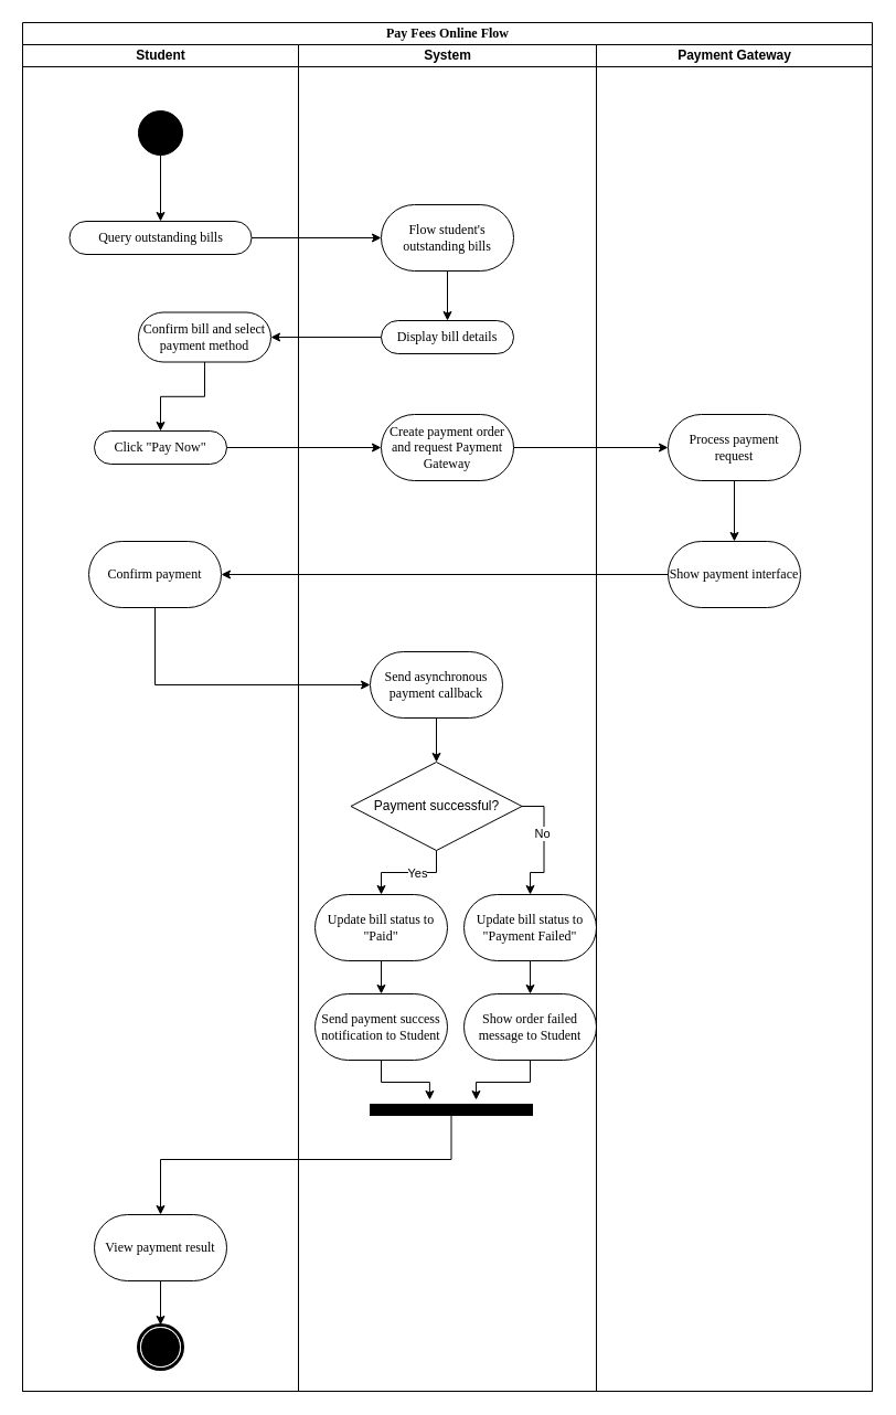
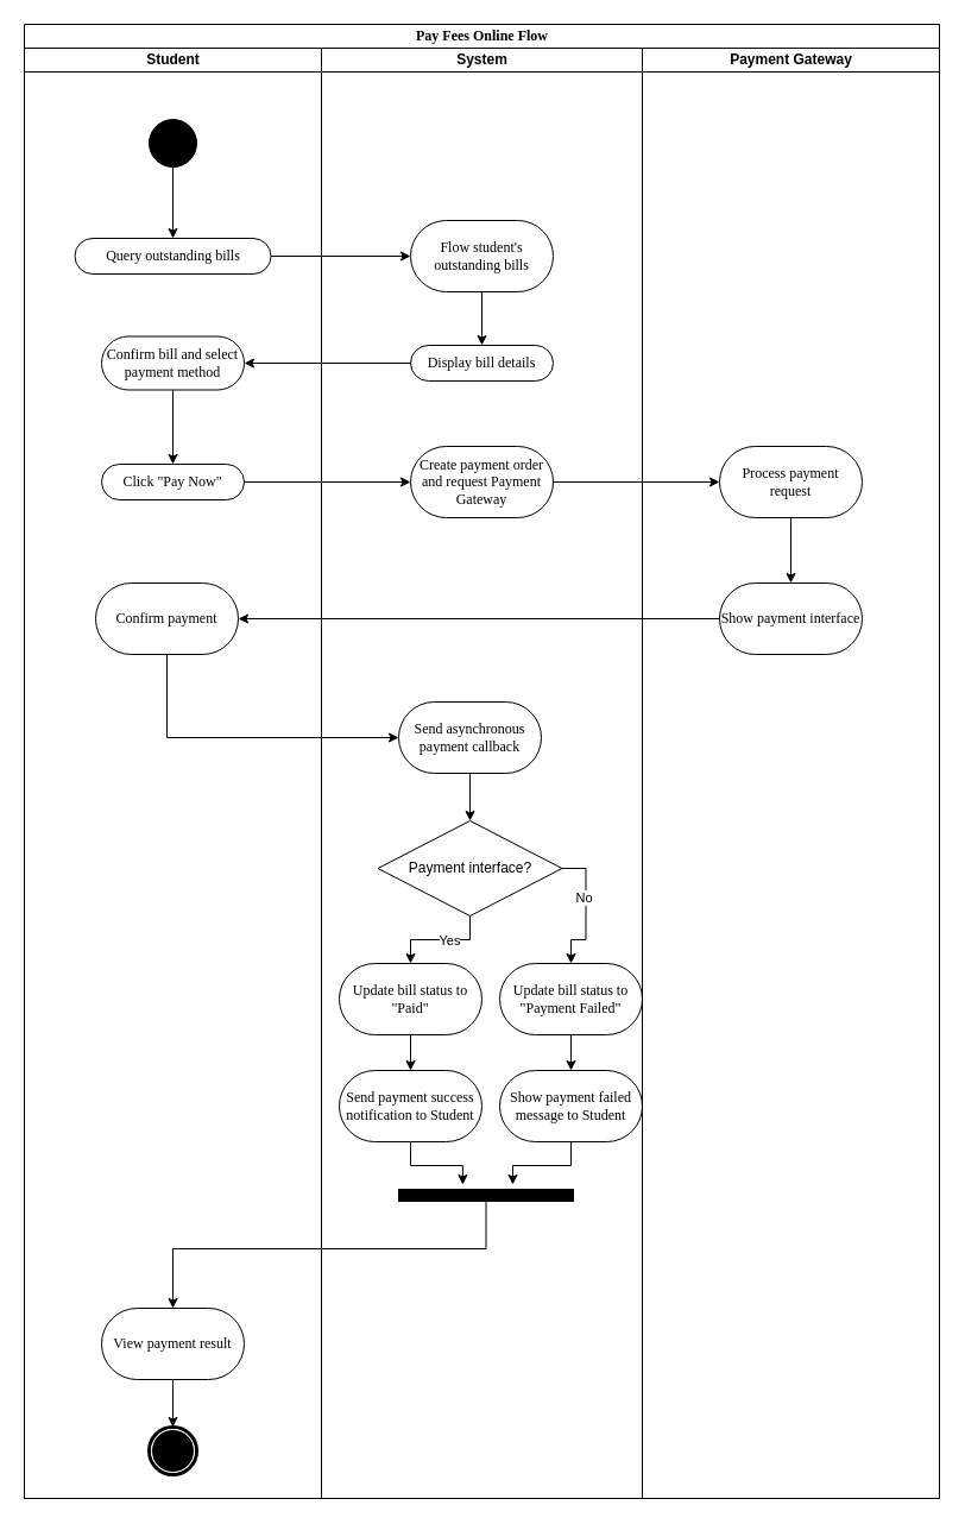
  <mxCell id="0" />
  <mxCell id="1" parent="0" />
  <mxCell id="2" value="Pay Fees Online Flow" style="swimlane;html=1;childLayout=stackLayout;startSize=20;rounded=0;shadow=0;comic=0;labelBackgroundColor=none;strokeWidth=1;fontFamily=Verdana;fontSize=12;align=center;" parent="1" vertex="1"><mxGeometry x="20" y="20" width="770" height="1240" as="geometry" /></mxCell>
  <mxCell id="3" value="Student" style="swimlane;html=1;startSize=20;" parent="2" vertex="1"><mxGeometry y="20" width="250" height="1220" as="geometry" /></mxCell>
  <mxCell id="4" value="" style="edgeStyle=orthogonalEdgeStyle;rounded=0;orthogonalLoop=1;jettySize=auto;html=1;" edge="1" parent="3" source="5" target="6"><mxGeometry relative="1" as="geometry" /></mxCell>
  <mxCell id="5" value="" style="ellipse;whiteSpace=wrap;html=1;rounded=0;shadow=0;comic=0;labelBackgroundColor=none;strokeWidth=1;fillColor=#000000;fontFamily=Verdana;fontSize=12;align=center;" vertex="1" parent="3"><mxGeometry x="105" y="60" width="40" height="40" as="geometry" /></mxCell>
  <mxCell id="6" value="Query outstanding bills" style="rounded=1;whiteSpace=wrap;html=1;shadow=0;comic=0;labelBackgroundColor=none;strokeWidth=1;fontFamily=Verdana;fontSize=12;align=center;arcSize=50;" vertex="1" parent="3"><mxGeometry x="42.5" y="160" width="165" height="30" as="geometry" /></mxCell>
  <mxCell id="7" value="" style="edgeStyle=orthogonalEdgeStyle;rounded=0;orthogonalLoop=1;jettySize=auto;html=1;" edge="1" parent="3" source="8" target="9"><mxGeometry relative="1" as="geometry" /></mxCell>
- <mxCell id="8" value="Confirm bill and select payment method" style="whiteSpace=wrap;html=1;fontFamily=Verdana;rounded=1;shadow=0;comic=0;labelBackgroundColor=none;strokeWidth=1;arcSize=50;" vertex="1" parent="3"><mxGeometry x="105" y="242.5" width="120" height="45" as="geometry" /></mxCell>
+ <mxCell id="8" value="Confirm bill and select payment method" style="whiteSpace=wrap;html=1;fontFamily=Verdana;rounded=1;shadow=0;comic=0;labelBackgroundColor=none;strokeWidth=1;arcSize=50;" vertex="1" parent="3"><mxGeometry x="65" y="242.5" width="120" height="45" as="geometry" /></mxCell>
  <mxCell id="9" value="Click &quot;Pay Now&quot;" style="whiteSpace=wrap;html=1;fontFamily=Verdana;rounded=1;shadow=0;comic=0;labelBackgroundColor=none;strokeWidth=1;arcSize=50;" vertex="1" parent="3"><mxGeometry x="65" y="350" width="120" height="30" as="geometry" /></mxCell>
  <mxCell id="10" value="Confirm payment" style="whiteSpace=wrap;html=1;fontFamily=Verdana;rounded=1;shadow=0;comic=0;labelBackgroundColor=none;strokeWidth=1;arcSize=50;" vertex="1" parent="3"><mxGeometry x="60" y="450" width="120" height="60" as="geometry" /></mxCell>
  <mxCell id="11" value="" style="edgeStyle=orthogonalEdgeStyle;rounded=0;orthogonalLoop=1;jettySize=auto;html=1;" edge="1" parent="3" source="12" target="13"><mxGeometry relative="1" as="geometry" /></mxCell>
  <mxCell id="12" value="View payment result" style="whiteSpace=wrap;html=1;fontFamily=Verdana;rounded=1;shadow=0;comic=0;labelBackgroundColor=none;strokeWidth=1;arcSize=50;" vertex="1" parent="3"><mxGeometry x="65" y="1060" width="120" height="60" as="geometry" /></mxCell>
  <mxCell id="13" value="" style="shape=mxgraph.bpmn.shape;html=1;verticalLabelPosition=bottom;labelBackgroundColor=#ffffff;verticalAlign=top;perimeter=ellipsePerimeter;outline=end;symbol=terminate;rounded=0;shadow=0;comic=0;strokeWidth=1;fontFamily=Verdana;fontSize=12;align=center;" vertex="1" parent="3"><mxGeometry x="105" y="1160" width="40" height="40" as="geometry" /></mxCell>
  <mxCell id="14" value="System" style="swimlane;html=1;startSize=20;" parent="2" vertex="1"><mxGeometry x="250" y="20" width="270" height="1220" as="geometry" /></mxCell>
  <mxCell id="15" value="" style="edgeStyle=orthogonalEdgeStyle;rounded=0;orthogonalLoop=1;jettySize=auto;html=1;" edge="1" parent="14" source="16" target="17"><mxGeometry relative="1" as="geometry" /></mxCell>
  <mxCell id="16" value="Flow student's outstanding bills" style="whiteSpace=wrap;html=1;fontFamily=Verdana;rounded=1;shadow=0;comic=0;labelBackgroundColor=none;strokeWidth=1;arcSize=50;" vertex="1" parent="14"><mxGeometry x="75" y="145" width="120" height="60" as="geometry" /></mxCell>
  <mxCell id="17" value="Display bill details" style="whiteSpace=wrap;html=1;fontFamily=Verdana;rounded=1;shadow=0;comic=0;labelBackgroundColor=none;strokeWidth=1;arcSize=50;" vertex="1" parent="14"><mxGeometry x="75" y="250" width="120" height="30" as="geometry" /></mxCell>
  <mxCell id="18" value="Create payment order and request Payment Gateway" style="whiteSpace=wrap;html=1;fontFamily=Verdana;rounded=1;shadow=0;comic=0;labelBackgroundColor=none;strokeWidth=1;arcSize=50;" vertex="1" parent="14"><mxGeometry x="75" y="335" width="120" height="60" as="geometry" /></mxCell>
  <mxCell id="19" value="" style="edgeStyle=orthogonalEdgeStyle;rounded=0;orthogonalLoop=1;jettySize=auto;html=1;" edge="1" parent="14" source="20" target="25"><mxGeometry relative="1" as="geometry" /></mxCell>
  <mxCell id="20" value="Send asynchronous payment callback" style="whiteSpace=wrap;html=1;fontFamily=Verdana;rounded=1;shadow=0;comic=0;labelBackgroundColor=none;strokeWidth=1;arcSize=50;" vertex="1" parent="14"><mxGeometry x="65" y="550" width="120" height="60" as="geometry" /></mxCell>
  <mxCell id="21" style="edgeStyle=orthogonalEdgeStyle;rounded=0;orthogonalLoop=1;jettySize=auto;html=1;entryX=0.5;entryY=0;entryDx=0;entryDy=0;" edge="1" parent="14" source="25" target="27"><mxGeometry relative="1" as="geometry" /></mxCell>
  <mxCell id="22" value="Yes" style="edgeLabel;html=1;align=center;verticalAlign=middle;resizable=0;points=[];" vertex="1" connectable="0" parent="21"><mxGeometry x="-0.156" relative="1" as="geometry"><mxPoint as="offset" /></mxGeometry></mxCell>
  <mxCell id="23" style="edgeStyle=orthogonalEdgeStyle;rounded=0;orthogonalLoop=1;jettySize=auto;html=1;exitX=1;exitY=0.5;exitDx=0;exitDy=0;" edge="1" parent="14" source="25" target="30"><mxGeometry relative="1" as="geometry" /></mxCell>
  <mxCell id="24" value="No" style="edgeLabel;html=1;align=center;verticalAlign=middle;resizable=0;points=[];" vertex="1" connectable="0" parent="23"><mxGeometry x="-0.218" y="-2" relative="1" as="geometry"><mxPoint as="offset" /></mxGeometry></mxCell>
- <mxCell id="25" value="Payment successful?" style="rhombus;whiteSpace=wrap;html=1;" vertex="1" parent="14"><mxGeometry x="47.5" y="650" width="155" height="80" as="geometry" /></mxCell>
+ <mxCell id="25" value="Payment interface?" style="rhombus;whiteSpace=wrap;html=1;" vertex="1" parent="14"><mxGeometry x="47.5" y="650" width="155" height="80" as="geometry" /></mxCell>
  <mxCell id="26" value="" style="edgeStyle=orthogonalEdgeStyle;rounded=0;orthogonalLoop=1;jettySize=auto;html=1;" edge="1" parent="14" source="27" target="28"><mxGeometry relative="1" as="geometry" /></mxCell>
  <mxCell id="27" value="Update bill status to &quot;Paid&quot;" style="whiteSpace=wrap;html=1;fontFamily=Verdana;rounded=1;shadow=0;comic=0;labelBackgroundColor=none;strokeWidth=1;arcSize=50;" vertex="1" parent="14"><mxGeometry x="15" y="770" width="120" height="60" as="geometry" /></mxCell>
  <mxCell id="28" value="Send payment success notification to Student" style="whiteSpace=wrap;html=1;fontFamily=Verdana;rounded=1;shadow=0;comic=0;labelBackgroundColor=none;strokeWidth=1;arcSize=50;" vertex="1" parent="14"><mxGeometry x="15" y="860" width="120" height="60" as="geometry" /></mxCell>
  <mxCell id="29" value="" style="edgeStyle=orthogonalEdgeStyle;rounded=0;orthogonalLoop=1;jettySize=auto;html=1;" edge="1" parent="14" source="30" target="31"><mxGeometry relative="1" as="geometry" /></mxCell>
  <mxCell id="30" value="Update bill status to &quot;Payment Failed&quot;" style="whiteSpace=wrap;html=1;fontFamily=Verdana;rounded=1;shadow=0;comic=0;labelBackgroundColor=none;strokeWidth=1;arcSize=50;" vertex="1" parent="14"><mxGeometry x="150" y="770" width="120" height="60" as="geometry" /></mxCell>
- <mxCell id="31" value="Show order failed message to Student" style="whiteSpace=wrap;html=1;fontFamily=Verdana;rounded=1;shadow=0;comic=0;labelBackgroundColor=none;strokeWidth=1;arcSize=50;" vertex="1" parent="14"><mxGeometry x="150" y="860" width="120" height="60" as="geometry" /></mxCell>
+ <mxCell id="31" value="Show payment failed message to Student" style="whiteSpace=wrap;html=1;fontFamily=Verdana;rounded=1;shadow=0;comic=0;labelBackgroundColor=none;strokeWidth=1;arcSize=50;" vertex="1" parent="14"><mxGeometry x="150" y="860" width="120" height="60" as="geometry" /></mxCell>
  <mxCell id="32" value="" style="whiteSpace=wrap;html=1;rounded=0;shadow=0;comic=0;labelBackgroundColor=none;strokeWidth=1;fillColor=#000000;fontFamily=Verdana;fontSize=12;align=center;rotation=0;" vertex="1" parent="14"><mxGeometry x="65" y="960" width="147" height="10" as="geometry" /></mxCell>
  <mxCell id="33" style="edgeStyle=orthogonalEdgeStyle;rounded=0;orthogonalLoop=1;jettySize=auto;html=1;exitX=0.5;exitY=1;exitDx=0;exitDy=0;entryX=0.367;entryY=-0.4;entryDx=0;entryDy=0;entryPerimeter=0;" edge="1" parent="14" source="28" target="32"><mxGeometry relative="1" as="geometry" /></mxCell>
  <mxCell id="34" style="edgeStyle=orthogonalEdgeStyle;rounded=0;orthogonalLoop=1;jettySize=auto;html=1;entryX=0.653;entryY=-0.4;entryDx=0;entryDy=0;entryPerimeter=0;" edge="1" parent="14" source="31" target="32"><mxGeometry relative="1" as="geometry" /></mxCell>
  <mxCell id="35" value="Payment Gateway" style="swimlane;html=1;startSize=20;" parent="2" vertex="1"><mxGeometry x="520" y="20" width="250" height="1220" as="geometry" /></mxCell>
  <mxCell id="36" value="" style="edgeStyle=orthogonalEdgeStyle;rounded=0;orthogonalLoop=1;jettySize=auto;html=1;" edge="1" parent="35" source="37" target="38"><mxGeometry relative="1" as="geometry" /></mxCell>
  <mxCell id="37" value="Process payment request" style="whiteSpace=wrap;html=1;fontFamily=Verdana;rounded=1;shadow=0;comic=0;labelBackgroundColor=none;strokeWidth=1;arcSize=50;" vertex="1" parent="35"><mxGeometry x="65" y="335" width="120" height="60" as="geometry" /></mxCell>
  <mxCell id="38" value="Show payment interface" style="whiteSpace=wrap;html=1;fontFamily=Verdana;rounded=1;shadow=0;comic=0;labelBackgroundColor=none;strokeWidth=1;arcSize=50;" vertex="1" parent="35"><mxGeometry x="65" y="450" width="120" height="60" as="geometry" /></mxCell>
  <mxCell id="39" value="" style="edgeStyle=orthogonalEdgeStyle;rounded=0;orthogonalLoop=1;jettySize=auto;html=1;" edge="1" parent="2" source="6" target="16"><mxGeometry relative="1" as="geometry" /></mxCell>
  <mxCell id="40" value="" style="edgeStyle=orthogonalEdgeStyle;rounded=0;orthogonalLoop=1;jettySize=auto;html=1;" edge="1" parent="2" source="17" target="8"><mxGeometry relative="1" as="geometry" /></mxCell>
  <mxCell id="41" value="" style="edgeStyle=orthogonalEdgeStyle;rounded=0;orthogonalLoop=1;jettySize=auto;html=1;" edge="1" parent="2" source="9" target="18"><mxGeometry relative="1" as="geometry" /></mxCell>
  <mxCell id="42" value="" style="edgeStyle=orthogonalEdgeStyle;rounded=0;orthogonalLoop=1;jettySize=auto;html=1;" edge="1" parent="2" source="18" target="37"><mxGeometry relative="1" as="geometry" /></mxCell>
  <mxCell id="43" value="" style="edgeStyle=orthogonalEdgeStyle;rounded=0;orthogonalLoop=1;jettySize=auto;html=1;" edge="1" parent="2" source="38" target="10"><mxGeometry relative="1" as="geometry" /></mxCell>
  <mxCell id="44" value="" style="edgeStyle=orthogonalEdgeStyle;rounded=0;orthogonalLoop=1;jettySize=auto;html=1;entryX=0;entryY=0.5;entryDx=0;entryDy=0;" edge="1" parent="2" source="10" target="20"><mxGeometry relative="1" as="geometry"><Array as="points"><mxPoint x="120" y="600" /></Array></mxGeometry></mxCell>
  <mxCell id="45" style="edgeStyle=orthogonalEdgeStyle;rounded=0;orthogonalLoop=1;jettySize=auto;html=1;entryX=0.5;entryY=0;entryDx=0;entryDy=0;exitX=0.5;exitY=1;exitDx=0;exitDy=0;" edge="1" parent="2" source="32" target="12"><mxGeometry relative="1" as="geometry"><Array as="points"><mxPoint x="389" y="1030" /><mxPoint x="125" y="1030" /></Array></mxGeometry></mxCell>
